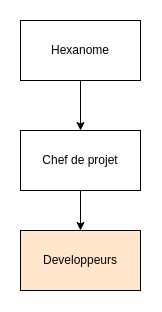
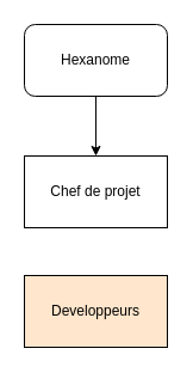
  <mxCell id="0" />
  <mxCell id="1" parent="0" />
  <mxCell id="2" style="edgeStyle=orthogonalEdgeStyle;rounded=0;orthogonalLoop=1;jettySize=auto;html=1;entryX=0.5;entryY=0;entryDx=0;entryDy=0;" edge="1" parent="1" source="3" target="6"><mxGeometry relative="1" as="geometry" /></mxCell>
- <mxCell id="3" value="Hexanome" style="rounded=0;whiteSpace=wrap;html=1;" vertex="1" parent="1"><mxGeometry x="20" y="20" width="120" height="60" as="geometry" /></mxCell>
+ <mxCell id="3" value="Hexanome" style="whiteSpace=wrap;html=1;rounded=1;" vertex="1" parent="1"><mxGeometry x="20" y="20" width="120" height="60" as="geometry" /></mxCell>
  <mxCell id="4" value="Developpeurs" style="rounded=0;whiteSpace=wrap;html=1;fillColor=#ffe6cc;" vertex="1" parent="1"><mxGeometry x="20" y="230" width="120" height="60" as="geometry" /></mxCell>
- <mxCell id="5" style="edgeStyle=orthogonalEdgeStyle;rounded=0;orthogonalLoop=1;jettySize=auto;html=1;entryX=0.5;entryY=0;entryDx=0;entryDy=0;" edge="1" parent="1" source="6" target="4"><mxGeometry relative="1" as="geometry" /></mxCell>
  <mxCell id="6" value="Chef de projet" style="rounded=0;whiteSpace=wrap;html=1;" vertex="1" parent="1"><mxGeometry x="20" y="130" width="120" height="60" as="geometry" /></mxCell>
